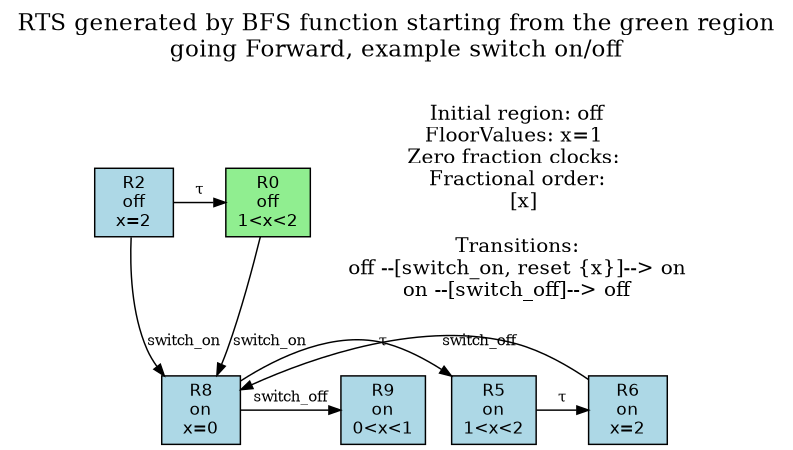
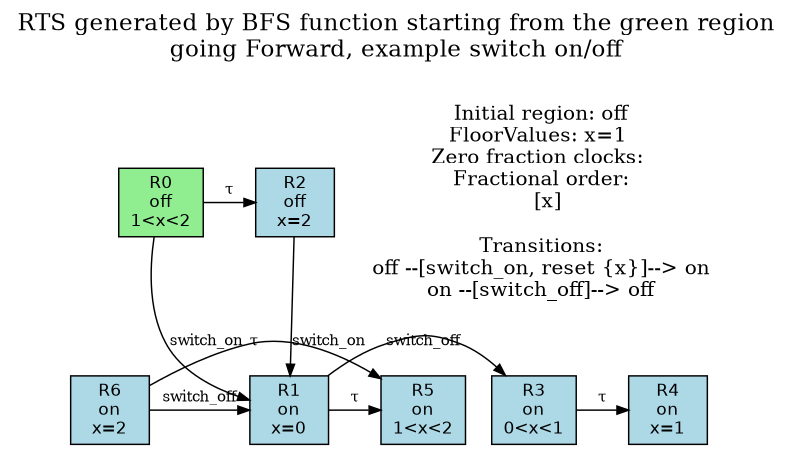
  digraph {
    fontsize=16
    label="RTS generated by BFS function starting from the green region\ngoing Forward, example switch on/off\n\n"
    labelloc=t
    rankdir=TB
    splines=true
    node [fillcolor=lightblue fontname=Helvetica fontsize=12 shape=box style=filled]
    edge [arrowsize=0.8 color=black fontsize=10]
    n1 [fillcolor=lightgreen label="R0\noff\n1<x<2"]
    n2 [label="R2\noff\nx=2"]
-   n3 [label="R8\non\nx=0"]
-   n4 [label="R9\non\n0<x<1"]
+   n3 [label="R1\non\nx=0"]
+   n4 [label="R3\non\n0<x<1"]
+   n5 [label="R4\non\nx=1"]
    n6 [label="R5\non\n1<x<2"]
    n7 [label="R6\non\nx=2"]
    n8 [label="Initial region: off\nFloorValues: x=1 \nZero fraction clocks: \nFractional order:\n  [x]\n\nTransitions:\noff --[switch_on, reset {x}]--> on\non --[switch_off]--> off\n" shape=plaintext fillcolor="" fontname="" fontsize="" style=""]
    subgraph sub_1 {
      rank=same
      n1
      n2
    }
    subgraph sub_2 {
      rank=same
      n3
      n4
+     n5
      n6
      n7
    }
-   n2 -> n1 [label="τ"]
+   n1 -> n2 [label="τ"]
    n1 -> n3 [label=switch_on]
    n2 -> n3 [label=switch_on]
    n3 -> n4 [label=switch_off]
    n3 -> n6 [label="τ"]
-   n6 -> n7 [label="τ"]
+   n4 -> n5 [label="τ"]
+   n7 -> n6 [label="τ"]
    n7 -> n3 [label=switch_off]
  }
